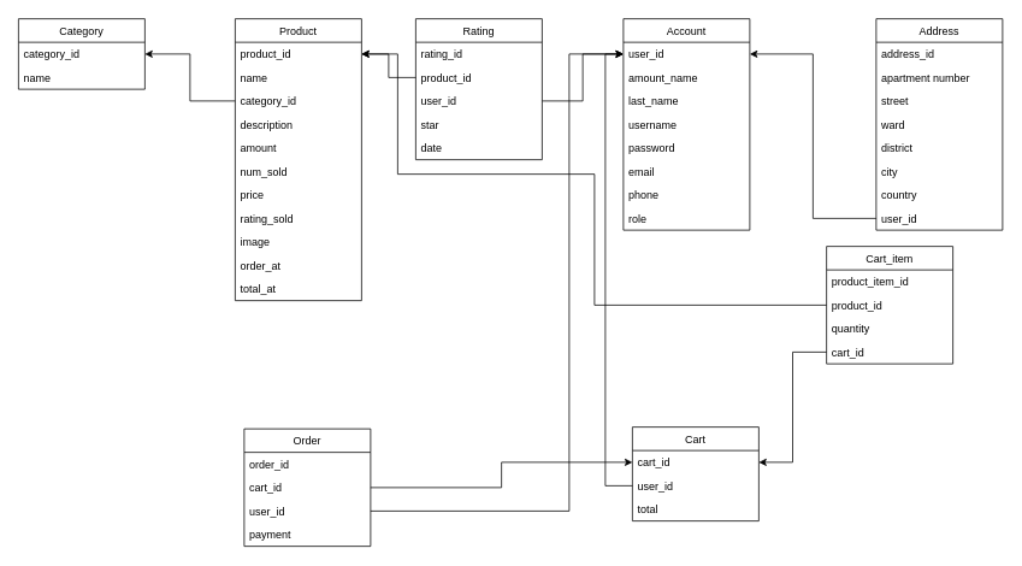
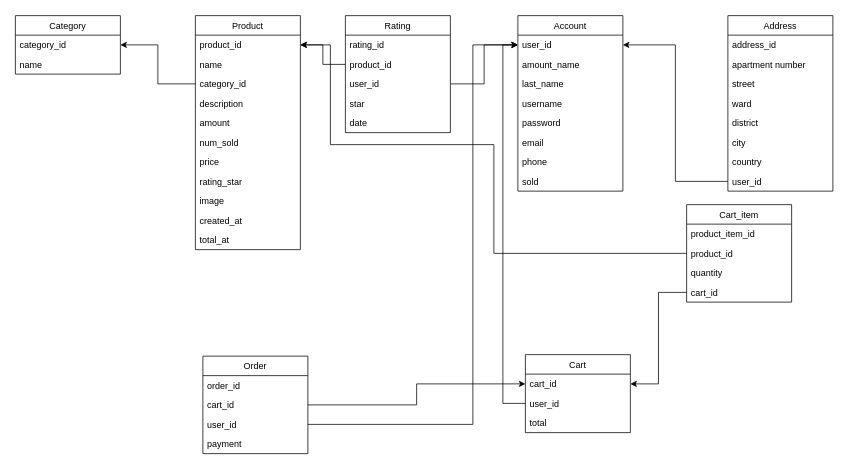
  <mxCell id="0" />
  <mxCell id="1" parent="0" />
  <mxCell id="2" value="Category" style="swimlane;fontStyle=0;childLayout=stackLayout;horizontal=1;startSize=26;fillColor=none;horizontalStack=0;resizeParent=1;resizeParentMax=0;resizeLast=0;collapsible=1;marginBottom=0;" parent="1" vertex="1"><mxGeometry x="20" y="20" width="140" height="78" as="geometry" /></mxCell>
  <mxCell id="3" value="category_id" style="text;strokeColor=none;fillColor=none;align=left;verticalAlign=top;spacingLeft=4;spacingRight=4;overflow=hidden;rotatable=0;points=[[0,0.5],[1,0.5]];portConstraint=eastwest;" parent="2" vertex="1"><mxGeometry y="26" width="140" height="26" as="geometry" /></mxCell>
  <mxCell id="4" value="name" style="text;strokeColor=none;fillColor=none;align=left;verticalAlign=top;spacingLeft=4;spacingRight=4;overflow=hidden;rotatable=0;points=[[0,0.5],[1,0.5]];portConstraint=eastwest;" parent="2" vertex="1"><mxGeometry y="52" width="140" height="26" as="geometry" /></mxCell>
  <mxCell id="5" value="Product" style="swimlane;fontStyle=0;childLayout=stackLayout;horizontal=1;startSize=26;fillColor=none;horizontalStack=0;resizeParent=1;resizeParentMax=0;resizeLast=0;collapsible=1;marginBottom=0;" parent="1" vertex="1"><mxGeometry x="260" y="20" width="140" height="312" as="geometry" /></mxCell>
  <mxCell id="6" value="product_id" style="text;strokeColor=none;fillColor=none;align=left;verticalAlign=top;spacingLeft=4;spacingRight=4;overflow=hidden;rotatable=0;points=[[0,0.5],[1,0.5]];portConstraint=eastwest;" parent="5" vertex="1"><mxGeometry y="26" width="140" height="26" as="geometry" /></mxCell>
  <mxCell id="7" value="name" style="text;strokeColor=none;fillColor=none;align=left;verticalAlign=top;spacingLeft=4;spacingRight=4;overflow=hidden;rotatable=0;points=[[0,0.5],[1,0.5]];portConstraint=eastwest;" parent="5" vertex="1"><mxGeometry y="52" width="140" height="26" as="geometry" /></mxCell>
  <mxCell id="8" value="category_id" style="text;strokeColor=none;fillColor=none;align=left;verticalAlign=top;spacingLeft=4;spacingRight=4;overflow=hidden;rotatable=0;points=[[0,0.5],[1,0.5]];portConstraint=eastwest;" parent="5" vertex="1"><mxGeometry y="78" width="140" height="26" as="geometry" /></mxCell>
  <mxCell id="9" value="description" style="text;strokeColor=none;fillColor=none;align=left;verticalAlign=top;spacingLeft=4;spacingRight=4;overflow=hidden;rotatable=0;points=[[0,0.5],[1,0.5]];portConstraint=eastwest;" parent="5" vertex="1"><mxGeometry y="104" width="140" height="26" as="geometry" /></mxCell>
  <mxCell id="10" value="amount" style="text;strokeColor=none;fillColor=none;align=left;verticalAlign=top;spacingLeft=4;spacingRight=4;overflow=hidden;rotatable=0;points=[[0,0.5],[1,0.5]];portConstraint=eastwest;" parent="5" vertex="1"><mxGeometry y="130" width="140" height="26" as="geometry" /></mxCell>
  <mxCell id="11" value="num_sold" style="text;strokeColor=none;fillColor=none;align=left;verticalAlign=top;spacingLeft=4;spacingRight=4;overflow=hidden;rotatable=0;points=[[0,0.5],[1,0.5]];portConstraint=eastwest;" parent="5" vertex="1"><mxGeometry y="156" width="140" height="26" as="geometry" /></mxCell>
  <mxCell id="12" value="price" style="text;strokeColor=none;fillColor=none;align=left;verticalAlign=top;spacingLeft=4;spacingRight=4;overflow=hidden;rotatable=0;points=[[0,0.5],[1,0.5]];portConstraint=eastwest;" parent="5" vertex="1"><mxGeometry y="182" width="140" height="26" as="geometry" /></mxCell>
- <mxCell id="13" value="rating_sold" style="text;strokeColor=none;fillColor=none;align=left;verticalAlign=top;spacingLeft=4;spacingRight=4;overflow=hidden;rotatable=0;points=[[0,0.5],[1,0.5]];portConstraint=eastwest;" parent="5" vertex="1"><mxGeometry y="208" width="140" height="26" as="geometry" /></mxCell>
+ <mxCell id="13" value="rating_star" style="text;strokeColor=none;fillColor=none;align=left;verticalAlign=top;spacingLeft=4;spacingRight=4;overflow=hidden;rotatable=0;points=[[0,0.5],[1,0.5]];portConstraint=eastwest;" parent="5" vertex="1"><mxGeometry y="208" width="140" height="26" as="geometry" /></mxCell>
  <mxCell id="14" value="image" style="text;strokeColor=none;fillColor=none;align=left;verticalAlign=top;spacingLeft=4;spacingRight=4;overflow=hidden;rotatable=0;points=[[0,0.5],[1,0.5]];portConstraint=eastwest;" parent="5" vertex="1"><mxGeometry y="234" width="140" height="26" as="geometry" /></mxCell>
- <mxCell id="15" value="order_at" style="text;strokeColor=none;fillColor=none;align=left;verticalAlign=top;spacingLeft=4;spacingRight=4;overflow=hidden;rotatable=0;points=[[0,0.5],[1,0.5]];portConstraint=eastwest;" parent="5" vertex="1"><mxGeometry y="260" width="140" height="26" as="geometry" /></mxCell>
+ <mxCell id="15" value="created_at" style="text;strokeColor=none;fillColor=none;align=left;verticalAlign=top;spacingLeft=4;spacingRight=4;overflow=hidden;rotatable=0;points=[[0,0.5],[1,0.5]];portConstraint=eastwest;" parent="5" vertex="1"><mxGeometry y="260" width="140" height="26" as="geometry" /></mxCell>
  <mxCell id="16" value="total_at" style="text;strokeColor=none;fillColor=none;align=left;verticalAlign=top;spacingLeft=4;spacingRight=4;overflow=hidden;rotatable=0;points=[[0,0.5],[1,0.5]];portConstraint=eastwest;" parent="5" vertex="1"><mxGeometry y="286" width="140" height="26" as="geometry" /></mxCell>
  <mxCell id="17" value="Account" style="swimlane;fontStyle=0;childLayout=stackLayout;horizontal=1;startSize=26;fillColor=none;horizontalStack=0;resizeParent=1;resizeParentMax=0;resizeLast=0;collapsible=1;marginBottom=0;" parent="1" vertex="1"><mxGeometry x="690" y="20" width="140" height="234" as="geometry" /></mxCell>
  <mxCell id="18" value="user_id" style="text;strokeColor=none;fillColor=none;align=left;verticalAlign=top;spacingLeft=4;spacingRight=4;overflow=hidden;rotatable=0;points=[[0,0.5],[1,0.5]];portConstraint=eastwest;" parent="17" vertex="1"><mxGeometry y="26" width="140" height="26" as="geometry" /></mxCell>
  <mxCell id="19" value="amount_name" style="text;strokeColor=none;fillColor=none;align=left;verticalAlign=top;spacingLeft=4;spacingRight=4;overflow=hidden;rotatable=0;points=[[0,0.5],[1,0.5]];portConstraint=eastwest;" parent="17" vertex="1"><mxGeometry y="52" width="140" height="26" as="geometry" /></mxCell>
  <mxCell id="20" value="last_name" style="text;strokeColor=none;fillColor=none;align=left;verticalAlign=top;spacingLeft=4;spacingRight=4;overflow=hidden;rotatable=0;points=[[0,0.5],[1,0.5]];portConstraint=eastwest;" parent="17" vertex="1"><mxGeometry y="78" width="140" height="26" as="geometry" /></mxCell>
  <mxCell id="21" value="username" style="text;strokeColor=none;fillColor=none;align=left;verticalAlign=top;spacingLeft=4;spacingRight=4;overflow=hidden;rotatable=0;points=[[0,0.5],[1,0.5]];portConstraint=eastwest;" parent="17" vertex="1"><mxGeometry y="104" width="140" height="26" as="geometry" /></mxCell>
  <mxCell id="22" value="password" style="text;strokeColor=none;fillColor=none;align=left;verticalAlign=top;spacingLeft=4;spacingRight=4;overflow=hidden;rotatable=0;points=[[0,0.5],[1,0.5]];portConstraint=eastwest;" parent="17" vertex="1"><mxGeometry y="130" width="140" height="26" as="geometry" /></mxCell>
  <mxCell id="23" value="email" style="text;strokeColor=none;fillColor=none;align=left;verticalAlign=top;spacingLeft=4;spacingRight=4;overflow=hidden;rotatable=0;points=[[0,0.5],[1,0.5]];portConstraint=eastwest;" parent="17" vertex="1"><mxGeometry y="156" width="140" height="26" as="geometry" /></mxCell>
  <mxCell id="24" value="phone" style="text;strokeColor=none;fillColor=none;align=left;verticalAlign=top;spacingLeft=4;spacingRight=4;overflow=hidden;rotatable=0;points=[[0,0.5],[1,0.5]];portConstraint=eastwest;" parent="17" vertex="1"><mxGeometry y="182" width="140" height="26" as="geometry" /></mxCell>
- <mxCell id="25" value="role" style="text;strokeColor=none;fillColor=none;align=left;verticalAlign=top;spacingLeft=4;spacingRight=4;overflow=hidden;rotatable=0;points=[[0,0.5],[1,0.5]];portConstraint=eastwest;" vertex="1" parent="17"><mxGeometry y="208" width="140" height="26" as="geometry" /></mxCell>
+ <mxCell id="25" value="sold" style="text;strokeColor=none;fillColor=none;align=left;verticalAlign=top;spacingLeft=4;spacingRight=4;overflow=hidden;rotatable=0;points=[[0,0.5],[1,0.5]];portConstraint=eastwest;" vertex="1" parent="17"><mxGeometry y="208" width="140" height="26" as="geometry" /></mxCell>
  <mxCell id="26" style="edgeStyle=orthogonalEdgeStyle;rounded=0;orthogonalLoop=1;jettySize=auto;html=1;entryX=1;entryY=0.5;entryDx=0;entryDy=0;" parent="1" source="8" target="3" edge="1"><mxGeometry relative="1" as="geometry" /></mxCell>
  <mxCell id="27" value="Address" style="swimlane;fontStyle=0;childLayout=stackLayout;horizontal=1;startSize=26;fillColor=none;horizontalStack=0;resizeParent=1;resizeParentMax=0;resizeLast=0;collapsible=1;marginBottom=0;" parent="1" vertex="1"><mxGeometry x="970" y="20" width="140" height="234" as="geometry" /></mxCell>
  <mxCell id="28" value="address_id" style="text;strokeColor=none;fillColor=none;align=left;verticalAlign=top;spacingLeft=4;spacingRight=4;overflow=hidden;rotatable=0;points=[[0,0.5],[1,0.5]];portConstraint=eastwest;" parent="27" vertex="1"><mxGeometry y="26" width="140" height="26" as="geometry" /></mxCell>
  <mxCell id="29" value="apartment number" style="text;strokeColor=none;fillColor=none;align=left;verticalAlign=top;spacingLeft=4;spacingRight=4;overflow=hidden;rotatable=0;points=[[0,0.5],[1,0.5]];portConstraint=eastwest;" parent="27" vertex="1"><mxGeometry y="52" width="140" height="26" as="geometry" /></mxCell>
  <mxCell id="30" value="street" style="text;strokeColor=none;fillColor=none;align=left;verticalAlign=top;spacingLeft=4;spacingRight=4;overflow=hidden;rotatable=0;points=[[0,0.5],[1,0.5]];portConstraint=eastwest;" parent="27" vertex="1"><mxGeometry y="78" width="140" height="26" as="geometry" /></mxCell>
  <mxCell id="31" value="ward" style="text;strokeColor=none;fillColor=none;align=left;verticalAlign=top;spacingLeft=4;spacingRight=4;overflow=hidden;rotatable=0;points=[[0,0.5],[1,0.5]];portConstraint=eastwest;" parent="27" vertex="1"><mxGeometry y="104" width="140" height="26" as="geometry" /></mxCell>
  <mxCell id="32" value="district" style="text;strokeColor=none;fillColor=none;align=left;verticalAlign=top;spacingLeft=4;spacingRight=4;overflow=hidden;rotatable=0;points=[[0,0.5],[1,0.5]];portConstraint=eastwest;" parent="27" vertex="1"><mxGeometry y="130" width="140" height="26" as="geometry" /></mxCell>
  <mxCell id="33" value="city" style="text;strokeColor=none;fillColor=none;align=left;verticalAlign=top;spacingLeft=4;spacingRight=4;overflow=hidden;rotatable=0;points=[[0,0.5],[1,0.5]];portConstraint=eastwest;" parent="27" vertex="1"><mxGeometry y="156" width="140" height="26" as="geometry" /></mxCell>
  <mxCell id="34" value="country" style="text;strokeColor=none;fillColor=none;align=left;verticalAlign=top;spacingLeft=4;spacingRight=4;overflow=hidden;rotatable=0;points=[[0,0.5],[1,0.5]];portConstraint=eastwest;" parent="27" vertex="1"><mxGeometry y="182" width="140" height="26" as="geometry" /></mxCell>
  <mxCell id="35" value="user_id" style="text;strokeColor=none;fillColor=none;align=left;verticalAlign=top;spacingLeft=4;spacingRight=4;overflow=hidden;rotatable=0;points=[[0,0.5],[1,0.5]];portConstraint=eastwest;" parent="27" vertex="1"><mxGeometry y="208" width="140" height="26" as="geometry" /></mxCell>
  <mxCell id="36" style="edgeStyle=orthogonalEdgeStyle;rounded=0;orthogonalLoop=1;jettySize=auto;html=1;entryX=1;entryY=0.5;entryDx=0;entryDy=0;" parent="1" source="35" target="18" edge="1"><mxGeometry relative="1" as="geometry" /></mxCell>
  <mxCell id="37" value="Cart" style="swimlane;fontStyle=0;childLayout=stackLayout;horizontal=1;startSize=26;fillColor=none;horizontalStack=0;resizeParent=1;resizeParentMax=0;resizeLast=0;collapsible=1;marginBottom=0;" parent="1" vertex="1"><mxGeometry x="700" y="472" width="140" height="104" as="geometry" /></mxCell>
  <mxCell id="38" value="cart_id" style="text;strokeColor=none;fillColor=none;align=left;verticalAlign=top;spacingLeft=4;spacingRight=4;overflow=hidden;rotatable=0;points=[[0,0.5],[1,0.5]];portConstraint=eastwest;" parent="37" vertex="1"><mxGeometry y="26" width="140" height="26" as="geometry" /></mxCell>
  <mxCell id="39" value="user_id" style="text;strokeColor=none;fillColor=none;align=left;verticalAlign=top;spacingLeft=4;spacingRight=4;overflow=hidden;rotatable=0;points=[[0,0.5],[1,0.5]];portConstraint=eastwest;" parent="37" vertex="1"><mxGeometry y="52" width="140" height="26" as="geometry" /></mxCell>
  <mxCell id="40" value="total" style="text;strokeColor=none;fillColor=none;align=left;verticalAlign=top;spacingLeft=4;spacingRight=4;overflow=hidden;rotatable=0;points=[[0,0.5],[1,0.5]];portConstraint=eastwest;" parent="37" vertex="1"><mxGeometry y="78" width="140" height="26" as="geometry" /></mxCell>
  <mxCell id="41" value="Cart_item" style="swimlane;fontStyle=0;childLayout=stackLayout;horizontal=1;startSize=26;fillColor=none;horizontalStack=0;resizeParent=1;resizeParentMax=0;resizeLast=0;collapsible=1;marginBottom=0;" parent="1" vertex="1"><mxGeometry x="915" y="272" width="140" height="130" as="geometry" /></mxCell>
  <mxCell id="42" value="product_item_id" style="text;strokeColor=none;fillColor=none;align=left;verticalAlign=top;spacingLeft=4;spacingRight=4;overflow=hidden;rotatable=0;points=[[0,0.5],[1,0.5]];portConstraint=eastwest;" parent="41" vertex="1"><mxGeometry y="26" width="140" height="26" as="geometry" /></mxCell>
  <mxCell id="43" value="product_id" style="text;strokeColor=none;fillColor=none;align=left;verticalAlign=top;spacingLeft=4;spacingRight=4;overflow=hidden;rotatable=0;points=[[0,0.5],[1,0.5]];portConstraint=eastwest;" parent="41" vertex="1"><mxGeometry y="52" width="140" height="26" as="geometry" /></mxCell>
  <mxCell id="44" value="quantity" style="text;strokeColor=none;fillColor=none;align=left;verticalAlign=top;spacingLeft=4;spacingRight=4;overflow=hidden;rotatable=0;points=[[0,0.5],[1,0.5]];portConstraint=eastwest;" parent="41" vertex="1"><mxGeometry y="78" width="140" height="26" as="geometry" /></mxCell>
  <mxCell id="45" value="cart_id" style="text;strokeColor=none;fillColor=none;align=left;verticalAlign=top;spacingLeft=4;spacingRight=4;overflow=hidden;rotatable=0;points=[[0,0.5],[1,0.5]];portConstraint=eastwest;" parent="41" vertex="1"><mxGeometry y="104" width="140" height="26" as="geometry" /></mxCell>
  <mxCell id="46" style="edgeStyle=orthogonalEdgeStyle;rounded=0;orthogonalLoop=1;jettySize=auto;html=1;entryX=1;entryY=0.5;entryDx=0;entryDy=0;" parent="1" source="45" target="38" edge="1"><mxGeometry relative="1" as="geometry" /></mxCell>
  <mxCell id="47" style="edgeStyle=orthogonalEdgeStyle;rounded=0;orthogonalLoop=1;jettySize=auto;html=1;entryX=0;entryY=0.5;entryDx=0;entryDy=0;" parent="1" source="39" target="18" edge="1"><mxGeometry relative="1" as="geometry" /></mxCell>
  <mxCell id="48" value="Order" style="swimlane;fontStyle=0;childLayout=stackLayout;horizontal=1;startSize=26;fillColor=none;horizontalStack=0;resizeParent=1;resizeParentMax=0;resizeLast=0;collapsible=1;marginBottom=0;" parent="1" vertex="1"><mxGeometry x="270" y="474" width="140" height="130" as="geometry" /></mxCell>
  <mxCell id="49" value="order_id  " style="text;strokeColor=none;fillColor=none;align=left;verticalAlign=top;spacingLeft=4;spacingRight=4;overflow=hidden;rotatable=0;points=[[0,0.5],[1,0.5]];portConstraint=eastwest;" parent="48" vertex="1"><mxGeometry y="26" width="140" height="26" as="geometry" /></mxCell>
  <mxCell id="50" value="cart_id" style="text;strokeColor=none;fillColor=none;align=left;verticalAlign=top;spacingLeft=4;spacingRight=4;overflow=hidden;rotatable=0;points=[[0,0.5],[1,0.5]];portConstraint=eastwest;" parent="48" vertex="1"><mxGeometry y="52" width="140" height="26" as="geometry" /></mxCell>
  <mxCell id="51" value="user_id" style="text;strokeColor=none;fillColor=none;align=left;verticalAlign=top;spacingLeft=4;spacingRight=4;overflow=hidden;rotatable=0;points=[[0,0.5],[1,0.5]];portConstraint=eastwest;" parent="48" vertex="1"><mxGeometry y="78" width="140" height="26" as="geometry" /></mxCell>
  <mxCell id="52" value="payment" style="text;strokeColor=none;fillColor=none;align=left;verticalAlign=top;spacingLeft=4;spacingRight=4;overflow=hidden;rotatable=0;points=[[0,0.5],[1,0.5]];portConstraint=eastwest;" parent="48" vertex="1"><mxGeometry y="104" width="140" height="26" as="geometry" /></mxCell>
  <mxCell id="53" style="edgeStyle=orthogonalEdgeStyle;rounded=0;orthogonalLoop=1;jettySize=auto;html=1;entryX=0;entryY=0.5;entryDx=0;entryDy=0;" parent="1" source="50" target="38" edge="1"><mxGeometry relative="1" as="geometry" /></mxCell>
  <mxCell id="54" value="Rating" style="swimlane;fontStyle=0;childLayout=stackLayout;horizontal=1;startSize=26;fillColor=none;horizontalStack=0;resizeParent=1;resizeParentMax=0;resizeLast=0;collapsible=1;marginBottom=0;" parent="1" vertex="1"><mxGeometry x="460" y="20" width="140" height="156" as="geometry" /></mxCell>
  <mxCell id="55" value="rating_id" style="text;strokeColor=none;fillColor=none;align=left;verticalAlign=top;spacingLeft=4;spacingRight=4;overflow=hidden;rotatable=0;points=[[0,0.5],[1,0.5]];portConstraint=eastwest;" vertex="1" parent="54"><mxGeometry y="26" width="140" height="26" as="geometry" /></mxCell>
  <mxCell id="56" value="product_id" style="text;strokeColor=none;fillColor=none;align=left;verticalAlign=top;spacingLeft=4;spacingRight=4;overflow=hidden;rotatable=0;points=[[0,0.5],[1,0.5]];portConstraint=eastwest;" parent="54" vertex="1"><mxGeometry y="52" width="140" height="26" as="geometry" /></mxCell>
  <mxCell id="57" value="user_id" style="text;strokeColor=none;fillColor=none;align=left;verticalAlign=top;spacingLeft=4;spacingRight=4;overflow=hidden;rotatable=0;points=[[0,0.5],[1,0.5]];portConstraint=eastwest;" parent="54" vertex="1"><mxGeometry y="78" width="140" height="26" as="geometry" /></mxCell>
  <mxCell id="58" value="star" style="text;strokeColor=none;fillColor=none;align=left;verticalAlign=top;spacingLeft=4;spacingRight=4;overflow=hidden;rotatable=0;points=[[0,0.5],[1,0.5]];portConstraint=eastwest;" parent="54" vertex="1"><mxGeometry y="104" width="140" height="26" as="geometry" /></mxCell>
  <mxCell id="59" value="date" style="text;strokeColor=none;fillColor=none;align=left;verticalAlign=top;spacingLeft=4;spacingRight=4;overflow=hidden;rotatable=0;points=[[0,0.5],[1,0.5]];portConstraint=eastwest;" vertex="1" parent="54"><mxGeometry y="130" width="140" height="26" as="geometry" /></mxCell>
  <mxCell id="60" style="edgeStyle=orthogonalEdgeStyle;rounded=0;orthogonalLoop=1;jettySize=auto;html=1;entryX=1;entryY=0.5;entryDx=0;entryDy=0;" parent="1" source="56" target="6" edge="1"><mxGeometry relative="1" as="geometry" /></mxCell>
  <mxCell id="61" style="edgeStyle=orthogonalEdgeStyle;rounded=0;orthogonalLoop=1;jettySize=auto;html=1;exitX=1;exitY=0.5;exitDx=0;exitDy=0;entryX=0;entryY=0.5;entryDx=0;entryDy=0;strokeColor=#000000;" parent="1" source="57" target="18" edge="1"><mxGeometry relative="1" as="geometry" /></mxCell>
  <mxCell id="62" style="edgeStyle=orthogonalEdgeStyle;rounded=0;orthogonalLoop=1;jettySize=auto;html=1;entryX=1;entryY=0.5;entryDx=0;entryDy=0;strokeColor=#000000;" parent="1" source="43" target="6" edge="1"><mxGeometry relative="1" as="geometry"><Array as="points"><mxPoint x="658" y="337" /><mxPoint x="658" y="192" /><mxPoint x="440" y="192" /><mxPoint x="440" y="59" /></Array></mxGeometry></mxCell>
  <mxCell id="63" style="edgeStyle=orthogonalEdgeStyle;rounded=0;orthogonalLoop=1;jettySize=auto;html=1;exitX=1;exitY=0.5;exitDx=0;exitDy=0;entryX=0;entryY=0.5;entryDx=0;entryDy=0;strokeColor=#000000;" parent="1" source="51" target="18" edge="1"><mxGeometry relative="1" as="geometry"><Array as="points"><mxPoint x="630" y="565" /><mxPoint x="630" y="59" /></Array></mxGeometry></mxCell>
